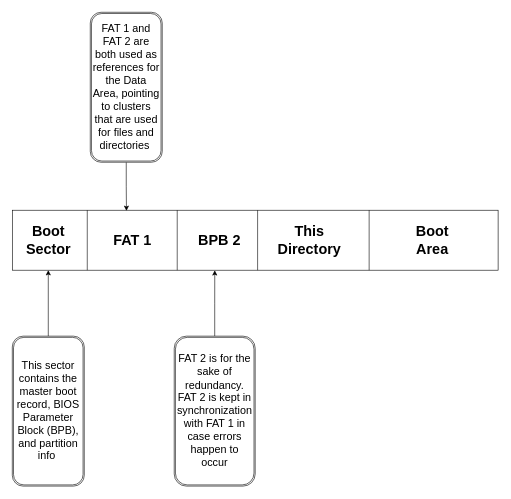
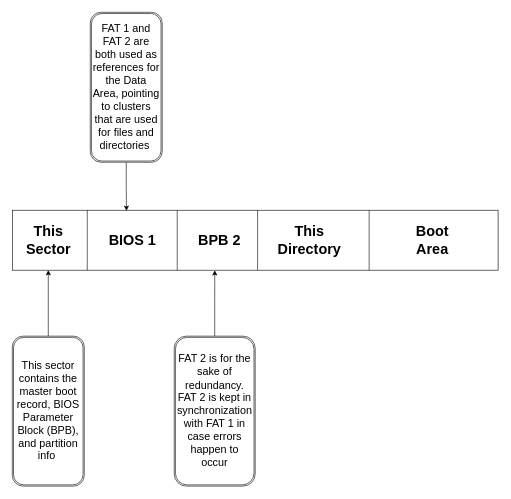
  <mxCell id="0" />
  <mxCell id="1" parent="0" />
  <mxCell id="2" value="" style="rounded=0;whiteSpace=wrap;html=1;" vertex="1" parent="1"><mxGeometry x="20" y="350" width="810" height="100" as="geometry" /></mxCell>
- <mxCell id="3" value="Boot&lt;br&gt;Sector" style="text;strokeColor=none;fillColor=none;html=1;fontSize=24;fontStyle=1;verticalAlign=middle;align=center;" vertex="1" parent="1"><mxGeometry x="30" y="350" width="100" height="100" as="geometry" /></mxCell>
+ <mxCell id="3" value="This&lt;br&gt;Sector" style="text;strokeColor=none;fillColor=none;html=1;fontSize=24;fontStyle=1;verticalAlign=middle;align=center;" vertex="1" parent="1"><mxGeometry x="30" y="350" width="100" height="100" as="geometry" /></mxCell>
  <mxCell id="4" value="" style="line;strokeWidth=1;direction=south;html=1;" vertex="1" parent="1"><mxGeometry x="424" y="350" width="10" height="100" as="geometry" /></mxCell>
  <mxCell id="5" value="" style="line;strokeWidth=1;direction=south;html=1;" vertex="1" parent="1"><mxGeometry x="610" y="350" width="10" height="100" as="geometry" /></mxCell>
  <mxCell id="6" value="" style="line;strokeWidth=1;direction=south;html=1;" vertex="1" parent="1"><mxGeometry x="290" y="350" width="10" height="100" as="geometry" /></mxCell>
- <mxCell id="7" value="FAT 1" style="text;strokeColor=none;fillColor=none;html=1;fontSize=24;fontStyle=1;verticalAlign=middle;align=center;" vertex="1" parent="1"><mxGeometry x="150" y="350" width="140" height="100" as="geometry" /></mxCell>
+ <mxCell id="7" value="BIOS 1" style="text;strokeColor=none;fillColor=none;html=1;fontSize=24;fontStyle=1;verticalAlign=middle;align=center;" vertex="1" parent="1"><mxGeometry x="150" y="350" width="140" height="100" as="geometry" /></mxCell>
  <mxCell id="8" value="BPB 2" style="text;strokeColor=none;fillColor=none;html=1;fontSize=24;fontStyle=1;verticalAlign=middle;align=center;" vertex="1" parent="1"><mxGeometry x="300" y="350" width="130" height="100" as="geometry" /></mxCell>
  <mxCell id="9" value="" style="line;strokeWidth=1;direction=south;html=1;" vertex="1" parent="1"><mxGeometry x="140" y="350" width="10" height="100" as="geometry" /></mxCell>
  <mxCell id="10" value="This&lt;br&gt;Directory" style="text;strokeColor=none;fillColor=none;html=1;fontSize=24;fontStyle=1;verticalAlign=middle;align=center;" vertex="1" parent="1"><mxGeometry x="430" y="350" width="170" height="100" as="geometry" /></mxCell>
  <mxCell id="11" value="Boot&lt;br&gt;Area" style="text;strokeColor=none;fillColor=none;html=1;fontSize=24;fontStyle=1;verticalAlign=middle;align=center;" vertex="1" parent="1"><mxGeometry x="610" y="350" width="220" height="100" as="geometry" /></mxCell>
  <mxCell id="12" style="edgeStyle=orthogonalEdgeStyle;rounded=0;orthogonalLoop=1;jettySize=auto;html=1;entryX=0.5;entryY=1;entryDx=0;entryDy=0;" edge="1" parent="1" source="13" target="3"><mxGeometry relative="1" as="geometry" /></mxCell>
  <mxCell id="13" value="&lt;font style=&quot;font-size: 18px&quot;&gt;This sector contains the master boot record, BIOS Parameter Block (BPB), and partition info&amp;nbsp;&lt;/font&gt;" style="shape=ext;double=1;rounded=1;whiteSpace=wrap;html=1;strokeWidth=1;" vertex="1" parent="1"><mxGeometry x="20" y="560" width="120" height="250" as="geometry" /></mxCell>
  <mxCell id="14" style="edgeStyle=orthogonalEdgeStyle;rounded=0;orthogonalLoop=1;jettySize=auto;html=1;entryX=0.431;entryY=0.01;entryDx=0;entryDy=0;entryPerimeter=0;" edge="1" parent="1" source="15" target="7"><mxGeometry relative="1" as="geometry" /></mxCell>
  <mxCell id="15" value="&lt;font style=&quot;font-size: 18px&quot;&gt;FAT 1 and FAT 2 are both used as references for the Data Area, pointing to clusters that are used for files and directories&amp;nbsp;&lt;/font&gt;" style="shape=ext;double=1;rounded=1;whiteSpace=wrap;html=1;strokeWidth=1;" vertex="1" parent="1"><mxGeometry x="150" y="20" width="120" height="250" as="geometry" /></mxCell>
  <mxCell id="16" style="edgeStyle=orthogonalEdgeStyle;rounded=0;orthogonalLoop=1;jettySize=auto;html=1;entryX=0.443;entryY=1.002;entryDx=0;entryDy=0;entryPerimeter=0;" edge="1" parent="1" source="17" target="8"><mxGeometry relative="1" as="geometry" /></mxCell>
  <mxCell id="17" value="&lt;span style=&quot;font-size: 18px&quot;&gt;FAT 2 is for the sake of redundancy. FAT 2 is kept in synchronization with FAT 1 in case errors happen to occur&lt;/span&gt;" style="shape=ext;double=1;rounded=1;whiteSpace=wrap;html=1;strokeWidth=1;" vertex="1" parent="1"><mxGeometry x="290" y="560" width="135" height="250" as="geometry" /></mxCell>
